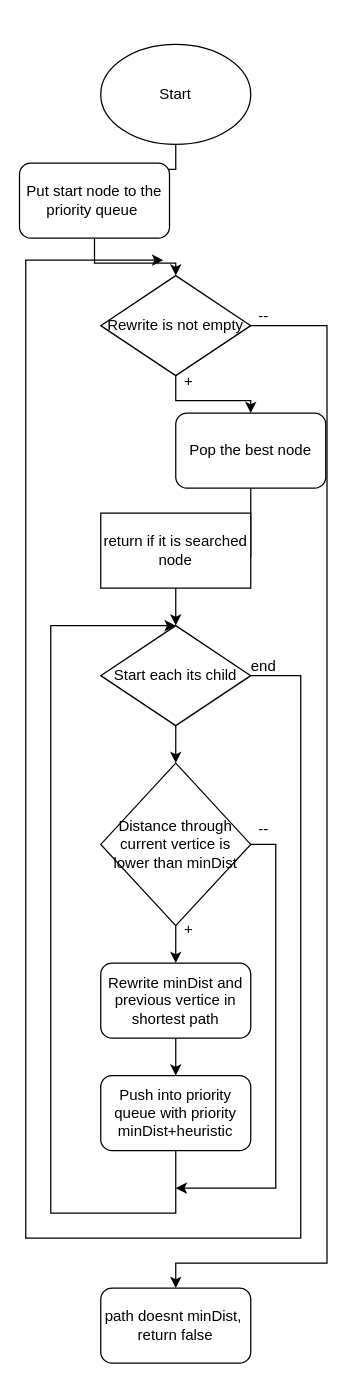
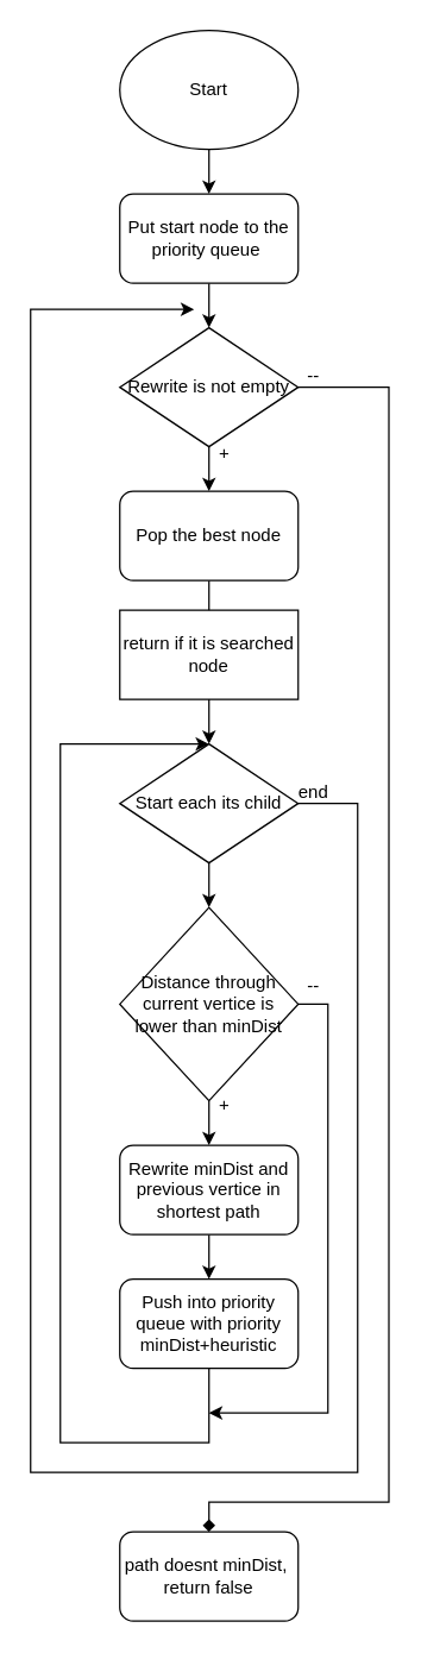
  <mxCell id="0" />
  <mxCell id="1" parent="0" />
  <mxCell id="2" style="edgeStyle=orthogonalEdgeStyle;rounded=0;orthogonalLoop=1;jettySize=auto;html=1;exitX=0.5;exitY=1;exitDx=0;exitDy=0;" edge="1" parent="1" source="3" target="5"><mxGeometry relative="1" as="geometry" /></mxCell>
- <mxCell id="3" value="Start" style="ellipse;whiteSpace=wrap;html=1;" vertex="1" parent="1"><mxGeometry x="80" y="35" width="120" height="80" as="geometry" /></mxCell>
+ <mxCell id="3" value="Start" style="ellipse;whiteSpace=wrap;html=1;" vertex="1" parent="1"><mxGeometry x="80" y="20" width="120" height="80" as="geometry" /></mxCell>
  <mxCell id="4" style="edgeStyle=orthogonalEdgeStyle;rounded=0;orthogonalLoop=1;jettySize=auto;html=1;exitX=0.5;exitY=1;exitDx=0;exitDy=0;" edge="1" parent="1" source="5" target="8"><mxGeometry relative="1" as="geometry" /></mxCell>
- <mxCell id="5" value="Put start node to the priority queue&amp;nbsp;" style="rounded=1;whiteSpace=wrap;html=1;" vertex="1" parent="1"><mxGeometry x="15" y="130" width="120" height="60" as="geometry" /></mxCell>
+ <mxCell id="5" value="Put start node to the priority queue&amp;nbsp;" style="rounded=1;whiteSpace=wrap;html=1;" vertex="1" parent="1"><mxGeometry x="80" y="130" width="120" height="60" as="geometry" /></mxCell>
  <mxCell id="6" value="" style="edgeStyle=orthogonalEdgeStyle;rounded=0;orthogonalLoop=1;jettySize=auto;html=1;" edge="1" parent="1" source="8" target="10"><mxGeometry relative="1" as="geometry" /></mxCell>
- <mxCell id="7" style="edgeStyle=orthogonalEdgeStyle;rounded=0;orthogonalLoop=1;jettySize=auto;html=1;exitX=1;exitY=0.5;exitDx=0;exitDy=0;" edge="1" parent="1" source="8" target="23"><mxGeometry relative="1" as="geometry"><mxPoint x="140" y="1040" as="targetPoint" /><Array as="points"><mxPoint x="261" y="260" /><mxPoint x="261" y="1010" /><mxPoint x="140" y="1010" /></Array></mxGeometry></mxCell>
+ <mxCell id="7" style="edgeStyle=orthogonalEdgeStyle;rounded=0;orthogonalLoop=1;jettySize=auto;html=1;exitX=1;exitY=0.5;exitDx=0;exitDy=0;endArrow=diamond;" edge="1" parent="1" source="8" target="23"><mxGeometry relative="1" as="geometry"><mxPoint x="140" y="1040" as="targetPoint" /><Array as="points"><mxPoint x="261" y="260" /><mxPoint x="261" y="1010" /><mxPoint x="140" y="1010" /></Array></mxGeometry></mxCell>
  <mxCell id="8" value="Rewrite is not empty" style="rhombus;whiteSpace=wrap;html=1;" vertex="1" parent="1"><mxGeometry x="80" y="220" width="120" height="80" as="geometry" /></mxCell>
  <mxCell id="9" value="" style="edgeStyle=orthogonalEdgeStyle;rounded=0;orthogonalLoop=1;jettySize=auto;html=1;" edge="1" parent="1" source="10" target="17"><mxGeometry relative="1" as="geometry" /></mxCell>
- <mxCell id="10" value="Pop the best node" style="rounded=1;whiteSpace=wrap;html=1;" vertex="1" parent="1"><mxGeometry x="140" y="330" width="120" height="60" as="geometry" /></mxCell>
+ <mxCell id="10" value="Pop the best node" style="rounded=1;whiteSpace=wrap;html=1;" vertex="1" parent="1"><mxGeometry x="80" y="330" width="120" height="60" as="geometry" /></mxCell>
  <mxCell id="11" value="+" style="text;html=1;align=center;verticalAlign=middle;resizable=0;points=[];autosize=1;strokeColor=none;fillColor=none;" vertex="1" parent="1"><mxGeometry x="135" y="290" width="30" height="30" as="geometry" /></mxCell>
  <mxCell id="12" value="" style="edgeStyle=orthogonalEdgeStyle;rounded=0;orthogonalLoop=1;jettySize=auto;html=1;" edge="1" parent="1" source="14" target="19"><mxGeometry relative="1" as="geometry" /></mxCell>
  <mxCell id="13" style="edgeStyle=orthogonalEdgeStyle;rounded=0;orthogonalLoop=1;jettySize=auto;html=1;exitX=1;exitY=0.5;exitDx=0;exitDy=0;" edge="1" parent="1" source="14"><mxGeometry relative="1" as="geometry"><mxPoint x="140" y="950" as="targetPoint" /><Array as="points"><mxPoint x="220" y="675" /><mxPoint x="220" y="950" /></Array></mxGeometry></mxCell>
  <mxCell id="14" value="Distance through current vertice is lower than minDist" style="rhombus;whiteSpace=wrap;html=1;" vertex="1" parent="1"><mxGeometry x="80" y="610" width="120" height="130" as="geometry" /></mxCell>
  <mxCell id="15" style="edgeStyle=orthogonalEdgeStyle;rounded=0;orthogonalLoop=1;jettySize=auto;html=1;exitX=0.5;exitY=1;exitDx=0;exitDy=0;entryX=0.5;entryY=0;entryDx=0;entryDy=0;" edge="1" parent="1" source="17" target="14"><mxGeometry relative="1" as="geometry" /></mxCell>
  <mxCell id="16" style="edgeStyle=orthogonalEdgeStyle;rounded=0;orthogonalLoop=1;jettySize=auto;html=1;exitX=1;exitY=0.5;exitDx=0;exitDy=0;" edge="1" parent="1" source="17"><mxGeometry relative="1" as="geometry"><mxPoint x="130" y="207.6" as="targetPoint" /><Array as="points"><mxPoint x="240" y="540" /><mxPoint x="240" y="990" /><mxPoint x="20" y="990" /><mxPoint x="20" y="208" /></Array></mxGeometry></mxCell>
  <mxCell id="17" value="Start each its child" style="rhombus;whiteSpace=wrap;html=1;" vertex="1" parent="1"><mxGeometry x="80" y="500" width="120" height="80" as="geometry" /></mxCell>
  <mxCell id="18" value="" style="edgeStyle=orthogonalEdgeStyle;rounded=0;orthogonalLoop=1;jettySize=auto;html=1;" edge="1" parent="1" source="19" target="21"><mxGeometry relative="1" as="geometry" /></mxCell>
  <mxCell id="19" value="Rewrite minDist and previous vertice in shortest path" style="rounded=1;whiteSpace=wrap;html=1;" vertex="1" parent="1"><mxGeometry x="80" y="770" width="120" height="60" as="geometry" /></mxCell>
  <mxCell id="20" style="edgeStyle=orthogonalEdgeStyle;rounded=0;orthogonalLoop=1;jettySize=auto;html=1;" edge="1" parent="1" source="21" target="17"><mxGeometry relative="1" as="geometry"><mxPoint x="70" y="500" as="targetPoint" /><Array as="points"><mxPoint x="140" y="970" /><mxPoint x="40" y="970" /><mxPoint x="40" y="500" /></Array></mxGeometry></mxCell>
  <mxCell id="21" value="Push into priority queue with priority minDist+heuristic" style="whiteSpace=wrap;html=1;rounded=1;" vertex="1" parent="1"><mxGeometry x="80" y="860" width="120" height="60" as="geometry" /></mxCell>
  <mxCell id="22" value="return if it is searched node" style="whiteSpace=wrap;html=1;rounded=0;" vertex="1" parent="1"><mxGeometry x="80" y="410" width="120" height="60" as="geometry" /></mxCell>
  <mxCell id="23" value="path doesnt minDist,&amp;nbsp; return false" style="rounded=1;whiteSpace=wrap;html=1;" vertex="1" parent="1"><mxGeometry x="80" y="1030" width="120" height="60" as="geometry" /></mxCell>
  <mxCell id="24" value="--" style="text;html=1;align=center;verticalAlign=middle;resizable=0;points=[];autosize=1;strokeColor=none;fillColor=none;" vertex="1" parent="1"><mxGeometry x="195" y="238" width="30" height="30" as="geometry" /></mxCell>
  <mxCell id="25" value="+" style="text;html=1;align=center;verticalAlign=middle;resizable=0;points=[];autosize=1;strokeColor=none;fillColor=none;" vertex="1" parent="1"><mxGeometry x="135" y="728" width="30" height="30" as="geometry" /></mxCell>
  <mxCell id="26" value="--" style="text;html=1;align=center;verticalAlign=middle;resizable=0;points=[];autosize=1;strokeColor=none;fillColor=none;" vertex="1" parent="1"><mxGeometry x="195" y="648" width="30" height="30" as="geometry" /></mxCell>
  <mxCell id="27" value="end" style="text;html=1;align=center;verticalAlign=middle;resizable=0;points=[];autosize=1;strokeColor=none;fillColor=none;" vertex="1" parent="1"><mxGeometry x="190" y="518" width="40" height="30" as="geometry" /></mxCell>
